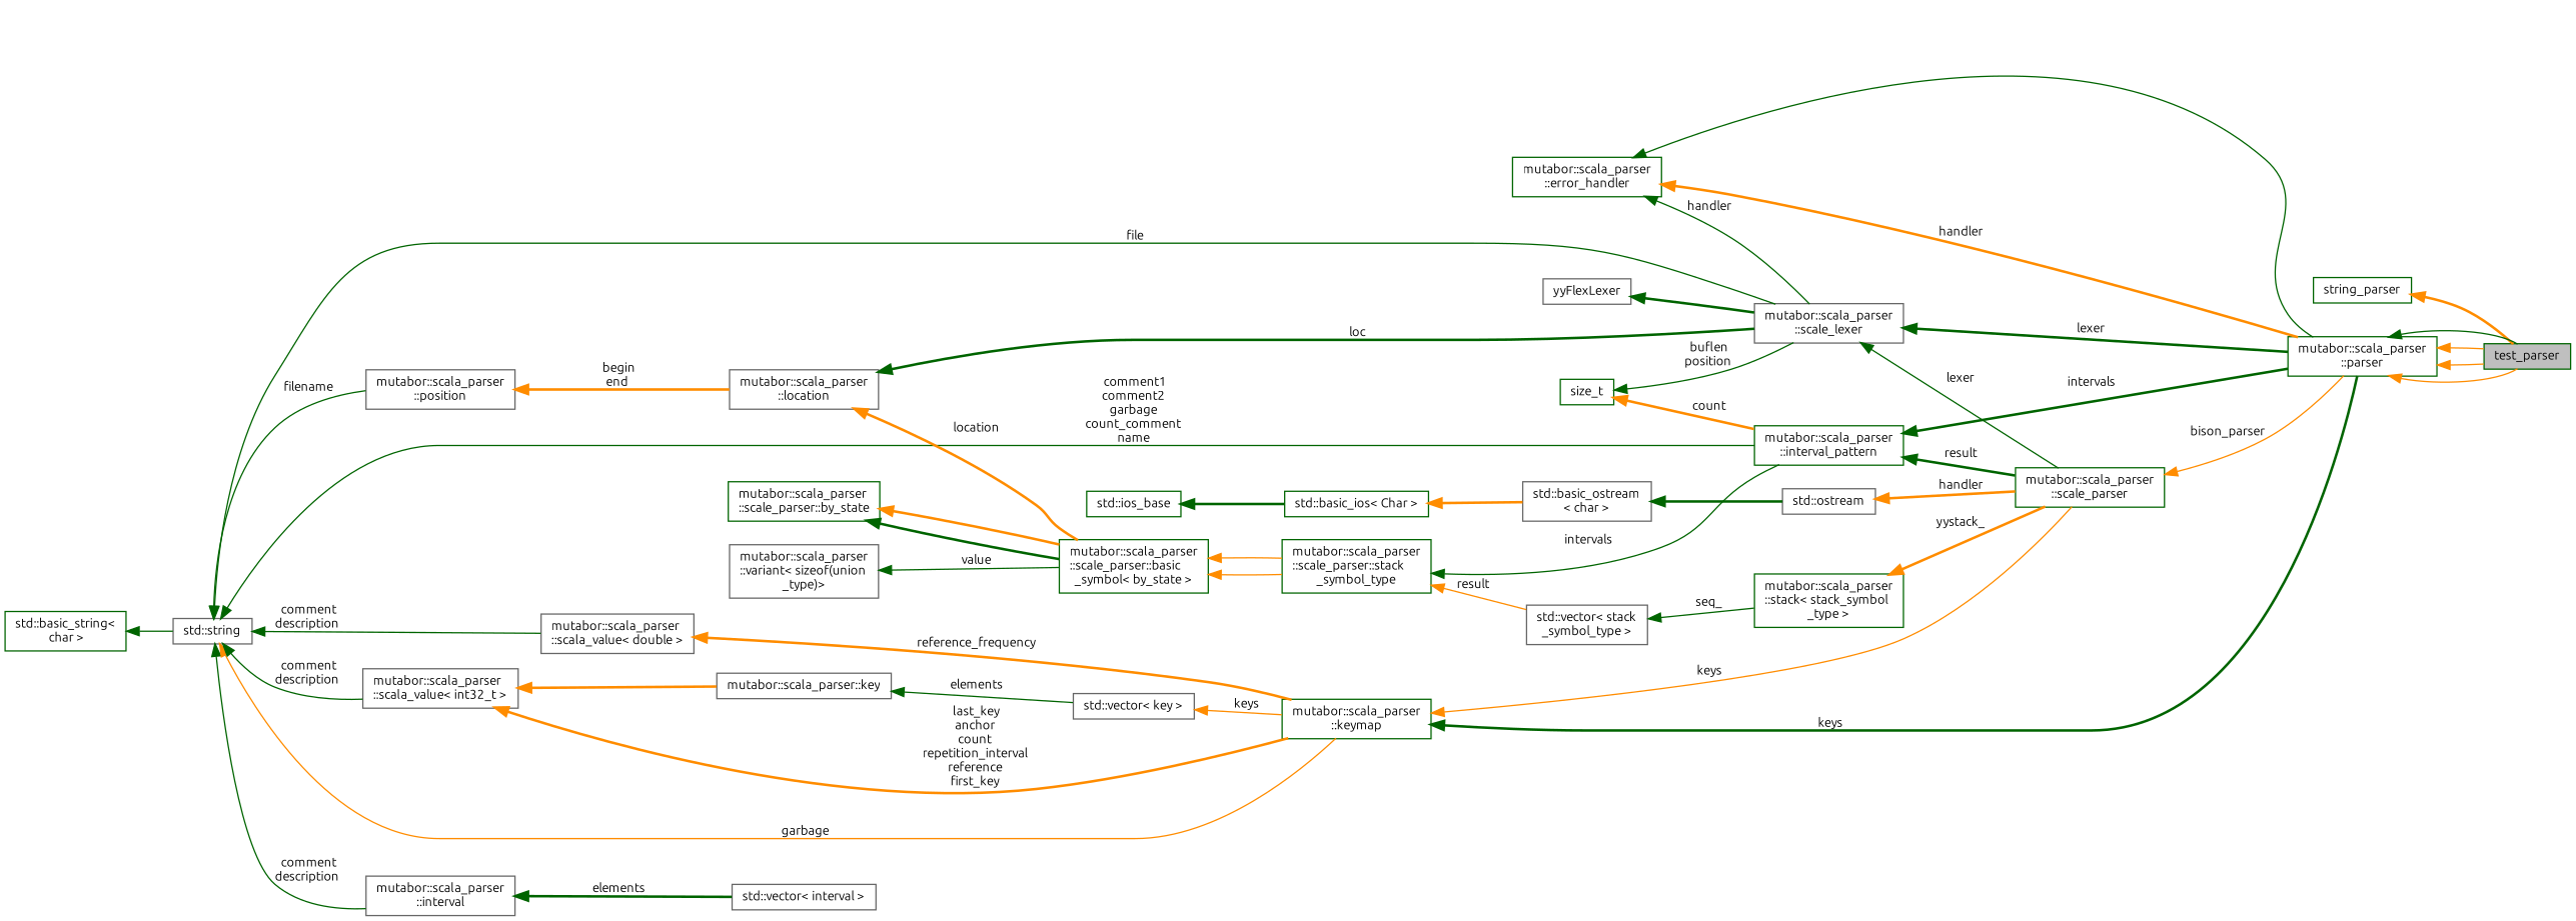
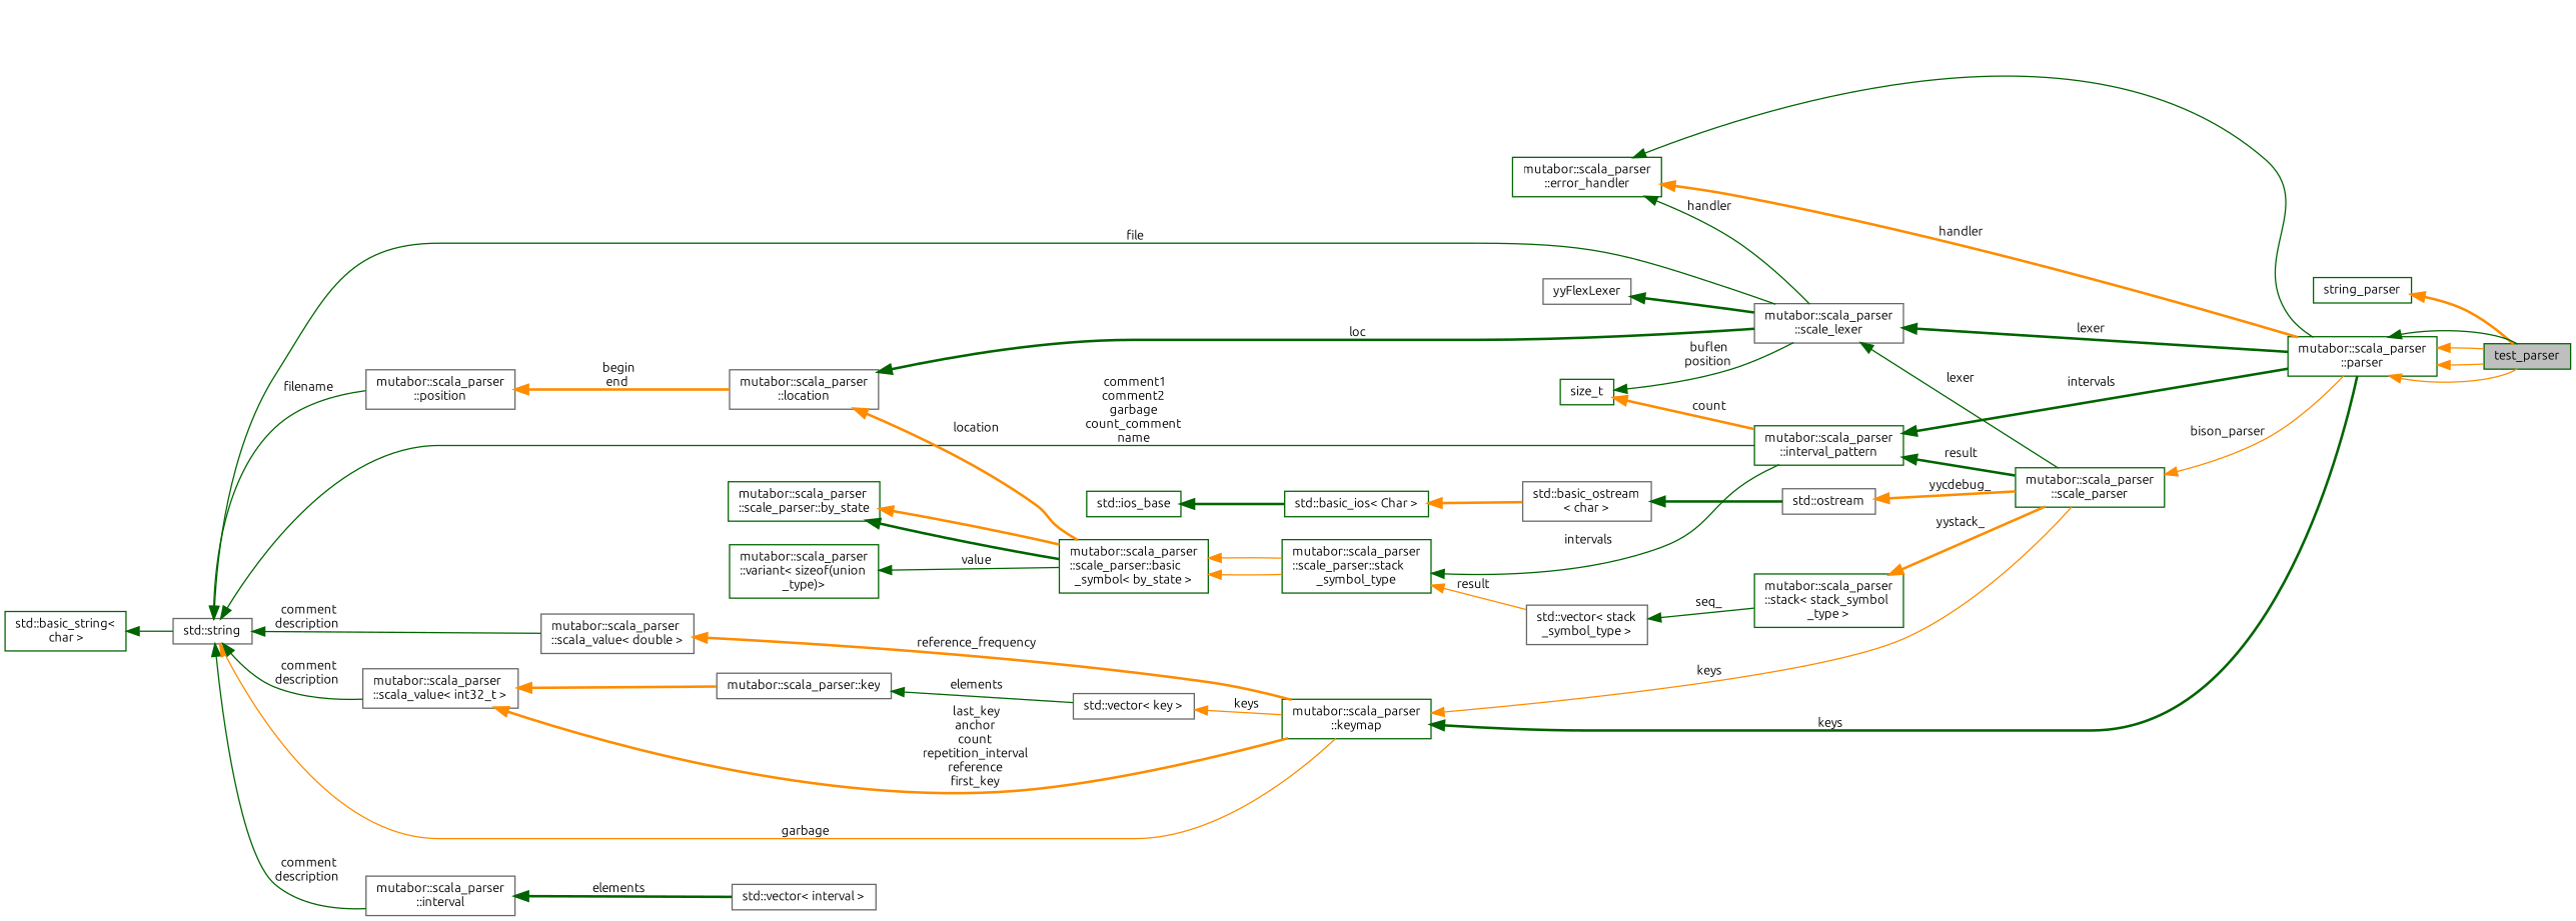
  digraph {
    fontname=Ubuntu
    rankdir=LR
    node [color=darkgreen fillcolor=white fontname=Ubuntu fontsize=10 shape=record style=filled]
    edge [color=darkgreen dir=back fontname=Ubuntu fontsize=10 labelfontname=Sans labelfontsize=10 style=solid]
    n1 [fillcolor=grey75 fontcolor=black height=0.2 label=test_parser width=0.4]
    n2 [height=0.2 label=string_parser width=0.4]
    n3 [height=0.2 label="mutabor::scala_parser\l::parser" width=0.4]
    n4 [height=0.2 label="mutabor::scala_parser\l::error_handler" width=0.4]
    n5 [color=gray40 height=0.2 label="mutabor::scala_parser\l::scale_lexer" width=0.4]
    n6 [height=0.2 label="mutabor::scala_parser\l::scale_parser" width=0.4]
    n7 [height=0.2 label="mutabor::scala_parser\l::interval_pattern" width=0.4]
    n8 [color=gray40 height=0.2 label="std::vector\< interval \>" width=0.4]
    n9 [color=gray40 height=0.2 label="mutabor::scala_parser\l::interval" width=0.4]
    n10 [color=gray40 height=0.2 label="std::string" width=0.4]
    n11 [color=gray40 height=0.2 label="mutabor::scala_parser\l::position" width=0.4]
    n12 [height=0.2 label="mutabor::scala_parser\l::keymap" width=0.4]
    n13 [color=gray40 height=0.2 label="mutabor::scala_parser\l::scala_value\< int32_t \>" width=0.4]
    n14 [color=gray40 height=0.2 label="mutabor::scala_parser\l::scala_value\< double \>" width=0.4]
    n15 [color=gray40 height=0.2 label="mutabor::scala_parser\l::location" width=0.4]
    n16 [color=gray40 height=0.2 label="mutabor::scala_parser::key" width=0.4]
    n17 [height=0.2 label="std::basic_string\<\l char \>" width=0.4]
    n18 [height=0.2 label=size_t width=0.4]
    n19 [color=gray40 height=0.2 label=yyFlexLexer width=0.4]
    n20 [height=0.2 label="mutabor::scala_parser\l::scale_parser::basic\l_symbol\< by_state \>" width=0.4]
    n21 [height=0.2 label="mutabor::scala_parser\l::scale_parser::stack\l_symbol_type" width=0.4]
    n22 [color=gray40 height=0.2 label="std::vector\< key \>" width=0.4]
    n23 [height=0.2 label="mutabor::scala_parser\l::stack\< stack_symbol\l_type \>" width=0.4]
    n24 [color=gray40 height=0.2 label="std::vector\< stack\l_symbol_type \>" width=0.4]
    n25 [height=0.2 label="mutabor::scala_parser\l::scale_parser::by_state" width=0.4]
-   n26 [color=gray40 height=0.2 label="mutabor::scala_parser\l::variant\< sizeof(union\l_type)\>" width=0.4]
+   n26 [height=0.2 label="mutabor::scala_parser\l::variant\< sizeof(union\l_type)\>" width=0.4]
    n27 [color=gray40 height=0.2 label="std::ostream" width=0.4]
    n28 [color=gray40 height=0.2 label="std::basic_ostream\l\< char \>" width=0.4]
    n29 [height=0.2 label="std::basic_ios\< Char \>" width=0.4]
    n30 [height=0.2 label="std::ios_base" width=0.4]
    n2 -> n1 [color=darkorange style=bold]
    n3 -> n1 [color=darkorange]
    n3 -> n1 [color=darkorange]
    n3 -> n1 [color=darkorange]
    n3 -> n1
    n4 -> n3
    n4 -> n3 [color=darkorange label=" handler" style=bold]
    n4 -> n5 [label=" handler"]
    n5 -> n3 [label=" lexer" style=bold]
    n5 -> n6 [label=" lexer"]
    n6 -> n3 [color=darkorange label=" bison_parser"]
    n7 -> n3 [label=" intervals" style=bold]
    n7 -> n6 [label=" result" style=bold]
    n9 -> n8 [label=" elements" style=bold]
    n10 -> n5 [label=" file"]
    n10 -> n7 [label=" comment1\ncomment2\ngarbage\ncount_comment\nname"]
    n10 -> n9 [label=" comment\ndescription"]
    n10 -> n11 [label=" filename"]
    n10 -> n12 [color=darkorange label=" garbage"]
    n10 -> n13 [label=" comment\ndescription"]
    n10 -> n14 [label=" comment\ndescription"]
    n11 -> n15 [color=darkorange label=" begin\nend" style=bold]
    n12 -> n3 [label=" keys" style=bold]
    n12 -> n6 [color=darkorange label=" keys"]
    n13 -> n12 [color=darkorange label=" last_key\nanchor\ncount\nrepetition_interval\nreference\nfirst_key" style=bold]
    n13 -> n16 [color=darkorange style=bold]
    n14 -> n12 [color=darkorange label=" reference_frequency" style=bold]
    n15 -> n5 [label=" loc" style=bold]
    n15 -> n20 [color=darkorange label=" location" style=bold]
    n16 -> n22 [label=" elements"]
    n17 -> n10
    n18 -> n5 [label=" buflen\nposition"]
    n18 -> n7 [color=darkorange label=" count" style=bold]
    n19 -> n5 [style=bold]
    n20 -> n21 [color=darkorange]
    n20 -> n21 [color=darkorange]
    n21 -> n7 [label=" intervals"]
    n21 -> n24 [color=darkorange label=" result"]
    n22 -> n12 [color=darkorange label=" keys"]
    n23 -> n6 [color=darkorange label=" yystack_" style=bold]
    n24 -> n23 [label=" seq_"]
    n25 -> n20 [style=bold]
    n25 -> n20 [color=darkorange style=bold]
    n26 -> n20 [label=" value"]
-   n27 -> n6 [color=darkorange label=" handler" style=bold]
+   n27 -> n6 [color=darkorange label=" yycdebug_" style=bold]
    n28 -> n27 [style=bold]
    n29 -> n28 [color=darkorange style=bold]
    n30 -> n29 [style=bold]
  }
